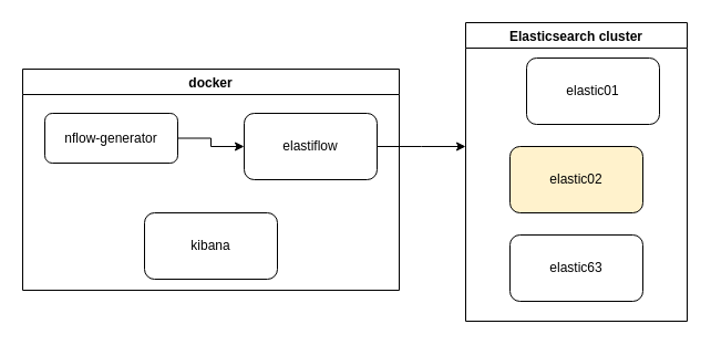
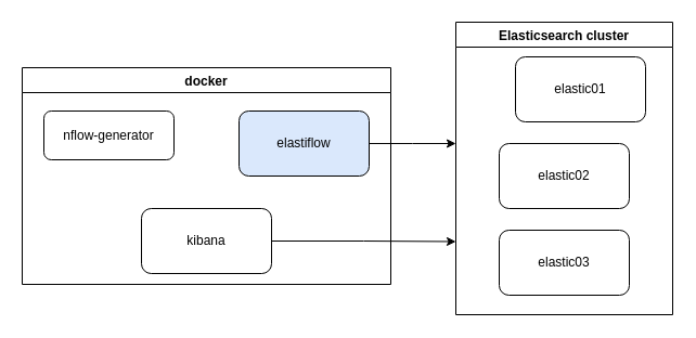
  <mxCell id="0" />
  <mxCell id="1" parent="0" />
  <mxCell id="2" value="Elasticsearch cluster" style="swimlane;" vertex="1" parent="1"><mxGeometry x="420" y="20" width="200" height="270" as="geometry" /></mxCell>
  <mxCell id="3" value="elastic01" style="rounded=1;whiteSpace=wrap;html=1;" vertex="1" parent="1"><mxGeometry x="475" y="52" width="120" height="60" as="geometry" /></mxCell>
- <mxCell id="4" value="elastic02" style="rounded=1;whiteSpace=wrap;html=1;fillColor=#fff2cc;" vertex="1" parent="1"><mxGeometry x="460" y="132" width="120" height="60" as="geometry" /></mxCell>
- <mxCell id="5" value="elastic63" style="rounded=1;whiteSpace=wrap;html=1;" vertex="1" parent="1"><mxGeometry x="460" y="212" width="120" height="60" as="geometry" /></mxCell>
+ <mxCell id="4" value="elastic02" style="rounded=1;whiteSpace=wrap;html=1;" vertex="1" parent="1"><mxGeometry x="460" y="132" width="120" height="60" as="geometry" /></mxCell>
+ <mxCell id="5" value="elastic03" style="rounded=1;whiteSpace=wrap;html=1;" vertex="1" parent="1"><mxGeometry x="460" y="212" width="120" height="60" as="geometry" /></mxCell>
  <mxCell id="6" value="docker" style="swimlane;" vertex="1" parent="1"><mxGeometry x="20" y="62" width="340" height="200" as="geometry" /></mxCell>
- <mxCell id="7" value="" style="edgeStyle=orthogonalEdgeStyle;rounded=0;orthogonalLoop=1;jettySize=auto;html=1;" edge="1" parent="6" source="8" target="9"><mxGeometry relative="1" as="geometry" /></mxCell>
  <mxCell id="8" value="nflow-generator" style="rounded=1;whiteSpace=wrap;html=1;" vertex="1" parent="6"><mxGeometry x="20" y="40" width="120" height="45" as="geometry" /></mxCell>
- <mxCell id="9" value="elastiflow" style="whiteSpace=wrap;html=1;rounded=1;" vertex="1" parent="6"><mxGeometry x="200" y="40" width="120" height="60" as="geometry" /></mxCell>
+ <mxCell id="9" value="elastiflow" style="whiteSpace=wrap;html=1;rounded=1;fillColor=#dae8fc;" vertex="1" parent="6"><mxGeometry x="200" y="40" width="120" height="60" as="geometry" /></mxCell>
  <mxCell id="10" value="kibana" style="rounded=1;whiteSpace=wrap;html=1;" vertex="1" parent="6"><mxGeometry x="110" y="130" width="120" height="60" as="geometry" /></mxCell>
  <mxCell id="11" value="" style="edgeStyle=orthogonalEdgeStyle;rounded=0;orthogonalLoop=1;jettySize=auto;html=1;" edge="1" parent="1" source="9"><mxGeometry relative="1" as="geometry"><mxPoint x="420" y="132" as="targetPoint" /></mxGeometry></mxCell>
+ <mxCell id="12" style="edgeStyle=orthogonalEdgeStyle;rounded=0;orthogonalLoop=1;jettySize=auto;html=1;entryX=0;entryY=0.75;entryDx=0;entryDy=0;" edge="1" parent="1" source="10" target="2"><mxGeometry relative="1" as="geometry" /></mxCell>
